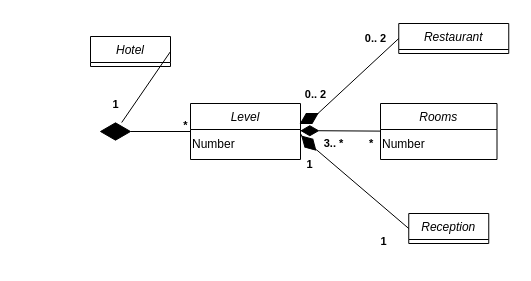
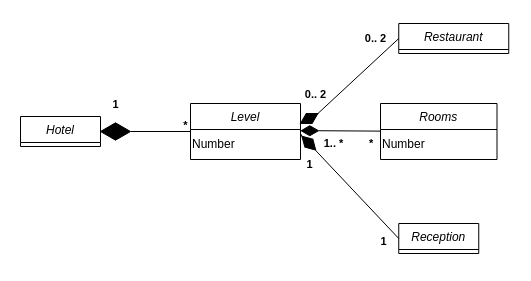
  <mxCell id="0" />
  <mxCell id="1" parent="0" />
- <mxCell id="2" value="Hotel" style="swimlane;fontStyle=2;align=center;verticalAlign=top;childLayout=stackLayout;horizontal=1;startSize=26;horizontalStack=0;resizeParent=1;resizeLast=0;collapsible=1;marginBottom=0;rounded=0;shadow=0;strokeWidth=1;" parent="1" vertex="1"><mxGeometry x="90" y="36" width="80" height="30" as="geometry"><mxRectangle x="230" y="140" width="160" height="26" as="alternateBounds" /></mxGeometry></mxCell>
+ <mxCell id="2" value="Hotel" style="swimlane;fontStyle=2;align=center;verticalAlign=top;childLayout=stackLayout;horizontal=1;startSize=26;horizontalStack=0;resizeParent=1;resizeLast=0;collapsible=1;marginBottom=0;rounded=0;shadow=0;strokeWidth=1;" parent="1" vertex="1"><mxGeometry x="20" y="116" width="80" height="30" as="geometry"><mxRectangle x="230" y="140" width="160" height="26" as="alternateBounds" /></mxGeometry></mxCell>
  <mxCell id="3" value="Level" style="swimlane;fontStyle=2;align=center;verticalAlign=top;childLayout=stackLayout;horizontal=1;startSize=26;horizontalStack=0;resizeParent=1;resizeLast=0;collapsible=1;marginBottom=0;rounded=0;shadow=0;strokeWidth=1;" vertex="1" parent="1"><mxGeometry x="190" y="103" width="110" height="56" as="geometry"><mxRectangle x="230" y="140" width="160" height="26" as="alternateBounds" /></mxGeometry></mxCell>
  <mxCell id="4" value="Number" style="text;html=1;align=left;verticalAlign=middle;resizable=0;points=[];autosize=1;strokeColor=none;fillColor=none;" vertex="1" parent="3"><mxGeometry y="26" width="110" height="30" as="geometry" /></mxCell>
- <mxCell id="5" value="Reception" style="swimlane;fontStyle=2;align=center;verticalAlign=top;childLayout=stackLayout;horizontal=1;startSize=26;horizontalStack=0;resizeParent=1;resizeLast=0;collapsible=1;marginBottom=0;rounded=0;shadow=0;strokeWidth=1;" vertex="1" parent="1"><mxGeometry x="408.25" y="213" width="80" height="30" as="geometry"><mxRectangle x="230" y="140" width="160" height="26" as="alternateBounds" /></mxGeometry></mxCell>
+ <mxCell id="5" value="Reception" style="swimlane;fontStyle=2;align=center;verticalAlign=top;childLayout=stackLayout;horizontal=1;startSize=26;horizontalStack=0;resizeParent=1;resizeLast=0;collapsible=1;marginBottom=0;rounded=0;shadow=0;strokeWidth=1;" vertex="1" parent="1"><mxGeometry x="398.25" y="223" width="80" height="30" as="geometry"><mxRectangle x="230" y="140" width="160" height="26" as="alternateBounds" /></mxGeometry></mxCell>
  <mxCell id="6" value="Rooms" style="swimlane;fontStyle=2;align=center;verticalAlign=top;childLayout=stackLayout;horizontal=1;startSize=26;horizontalStack=0;resizeParent=1;resizeLast=0;collapsible=1;marginBottom=0;rounded=0;shadow=0;strokeWidth=1;" vertex="1" parent="1"><mxGeometry x="380" y="103" width="116.5" height="56" as="geometry"><mxRectangle x="230" y="140" width="160" height="26" as="alternateBounds" /></mxGeometry></mxCell>
  <mxCell id="7" value="Number" style="text;html=1;align=left;verticalAlign=middle;resizable=0;points=[];autosize=1;strokeColor=none;fillColor=none;" vertex="1" parent="6"><mxGeometry y="26" width="116.5" height="30" as="geometry" /></mxCell>
  <mxCell id="8" value="Restaurant" style="swimlane;fontStyle=2;align=center;verticalAlign=top;childLayout=stackLayout;horizontal=1;startSize=26;horizontalStack=0;resizeParent=1;resizeLast=0;collapsible=1;marginBottom=0;rounded=0;shadow=0;strokeWidth=1;" vertex="1" parent="1"><mxGeometry x="398.25" y="23" width="110" height="30" as="geometry"><mxRectangle x="230" y="140" width="160" height="26" as="alternateBounds" /></mxGeometry></mxCell>
  <mxCell id="9" value="" style="endArrow=none;html=1;rounded=0;exitX=1;exitY=0.5;exitDx=0;exitDy=0;startArrow=none;" edge="1" parent="1" source="19"><mxGeometry width="50" height="50" relative="1" as="geometry"><mxPoint x="230" y="123" as="sourcePoint" /><mxPoint x="190" y="131" as="targetPoint" /></mxGeometry></mxCell>
  <mxCell id="10" value="" style="endArrow=none;html=1;rounded=0;exitX=1;exitY=0.5;exitDx=0;exitDy=0;entryX=0;entryY=0.5;entryDx=0;entryDy=0;startArrow=none;" edge="1" parent="1" source="17" target="8"><mxGeometry width="50" height="50" relative="1" as="geometry"><mxPoint x="230" y="123" as="sourcePoint" /><mxPoint x="280" y="73" as="targetPoint" /></mxGeometry></mxCell>
  <mxCell id="11" value="" style="endArrow=none;html=1;rounded=0;exitX=1;exitY=0.5;exitDx=0;exitDy=0;startArrow=none;" edge="1" parent="1" source="15" target="6"><mxGeometry width="50" height="50" relative="1" as="geometry"><mxPoint x="230" y="123" as="sourcePoint" /><mxPoint x="280" y="73" as="targetPoint" /></mxGeometry></mxCell>
  <mxCell id="12" value="" style="endArrow=none;html=1;rounded=0;entryX=0;entryY=0.5;entryDx=0;entryDy=0;startArrow=none;" edge="1" parent="1" source="13" target="5"><mxGeometry width="50" height="50" relative="1" as="geometry"><mxPoint x="300" y="133" as="sourcePoint" /><mxPoint x="280" y="73" as="targetPoint" /></mxGeometry></mxCell>
  <mxCell id="13" value="" style="html=1;whiteSpace=wrap;aspect=fixed;shape=isoRectangle;direction=south;rotation=-45;fillColor=#000000;" vertex="1" parent="1"><mxGeometry x="302.62" y="133" width="11.48" height="19.48" as="geometry" /></mxCell>
  <mxCell id="14" value="" style="endArrow=none;html=1;rounded=0;entryX=0;entryY=0.5;entryDx=0;entryDy=0;" edge="1" parent="1" target="13"><mxGeometry width="50" height="50" relative="1" as="geometry"><mxPoint x="300" y="133" as="sourcePoint" /><mxPoint x="398.25" y="238" as="targetPoint" /></mxGeometry></mxCell>
  <mxCell id="15" value="" style="html=1;whiteSpace=wrap;aspect=fixed;shape=isoRectangle;fillColor=#000000;" vertex="1" parent="1"><mxGeometry x="300.62" y="125" width="17.38" height="10.43" as="geometry" /></mxCell>
  <mxCell id="16" value="" style="endArrow=none;html=1;rounded=0;exitX=1;exitY=0.5;exitDx=0;exitDy=0;" edge="1" parent="1" source="3" target="15"><mxGeometry width="50" height="50" relative="1" as="geometry"><mxPoint x="300" y="131" as="sourcePoint" /><mxPoint x="380" y="131" as="targetPoint" /></mxGeometry></mxCell>
  <mxCell id="17" value="" style="html=1;whiteSpace=wrap;aspect=fixed;shape=isoRectangle;rotation=-30;fillColor=#000000;" vertex="1" parent="1"><mxGeometry x="298.68" y="112.09" width="20" height="12" as="geometry" /></mxCell>
  <mxCell id="18" value="" style="endArrow=none;html=1;rounded=0;exitX=1;exitY=0.5;exitDx=0;exitDy=0;entryX=0;entryY=0.5;entryDx=0;entryDy=0;" edge="1" parent="1" source="3" target="17"><mxGeometry width="50" height="50" relative="1" as="geometry"><mxPoint x="300" y="131" as="sourcePoint" /><mxPoint x="398.25" y="38" as="targetPoint" /></mxGeometry></mxCell>
  <mxCell id="19" value="" style="html=1;whiteSpace=wrap;aspect=fixed;shape=isoRectangle;fillColor=#000000;" vertex="1" parent="1"><mxGeometry x="100" y="122" width="30" height="18" as="geometry" /></mxCell>
  <mxCell id="20" value="" style="endArrow=none;html=1;rounded=0;exitX=1;exitY=0.5;exitDx=0;exitDy=0;" edge="1" parent="1" source="2" target="19"><mxGeometry width="50" height="50" relative="1" as="geometry"><mxPoint x="100" y="131" as="sourcePoint" /><mxPoint x="190" y="131" as="targetPoint" /></mxGeometry></mxCell>
  <mxCell id="21" value="1" style="text;strokeColor=none;fillColor=none;html=1;fontSize=11;fontStyle=1;verticalAlign=middle;align=center;" vertex="1" parent="1"><mxGeometry x="368.25" y="223" width="30" height="36" as="geometry" /></mxCell>
- <mxCell id="22" value="3.. *" style="text;strokeColor=none;fillColor=none;html=1;fontSize=11;fontStyle=1;verticalAlign=middle;align=center;" vertex="1" parent="1"><mxGeometry x="318" y="125" width="30" height="36" as="geometry" /></mxCell>
+ <mxCell id="22" value="1.. *" style="text;strokeColor=none;fillColor=none;html=1;fontSize=11;fontStyle=1;verticalAlign=middle;align=center;" vertex="1" parent="1"><mxGeometry x="318" y="125" width="30" height="36" as="geometry" /></mxCell>
  <mxCell id="23" value="&amp;nbsp;*" style="text;strokeColor=none;fillColor=none;html=1;fontSize=11;fontStyle=1;verticalAlign=middle;align=center;" vertex="1" parent="1"><mxGeometry x="354" y="125" width="30" height="36" as="geometry" /></mxCell>
  <mxCell id="24" value="1" style="text;strokeColor=none;fillColor=none;html=1;fontSize=11;fontStyle=1;verticalAlign=middle;align=center;" vertex="1" parent="1"><mxGeometry x="294.31" y="146" width="30" height="36" as="geometry" /></mxCell>
  <mxCell id="25" value="0.. 2" style="text;strokeColor=none;fillColor=none;html=1;fontSize=11;fontStyle=1;verticalAlign=middle;align=center;" vertex="1" parent="1"><mxGeometry x="300" y="76.09" width="30" height="36" as="geometry" /></mxCell>
  <mxCell id="26" value="0.. 2" style="text;strokeColor=none;fillColor=none;html=1;fontSize=11;fontStyle=1;verticalAlign=middle;align=center;" vertex="1" parent="1"><mxGeometry x="360" y="20" width="30" height="36" as="geometry" /></mxCell>
  <mxCell id="27" value="1" style="text;strokeColor=none;fillColor=none;html=1;fontSize=11;fontStyle=1;verticalAlign=middle;align=center;" vertex="1" parent="1"><mxGeometry x="100" y="86" width="30" height="36" as="geometry" /></mxCell>
  <mxCell id="28" value="*" style="text;strokeColor=none;fillColor=none;html=1;fontSize=11;fontStyle=1;verticalAlign=middle;align=center;" vertex="1" parent="1"><mxGeometry x="170" y="107" width="30" height="36" as="geometry" /></mxCell>
